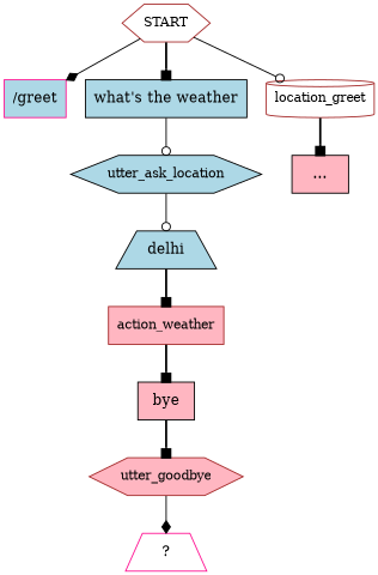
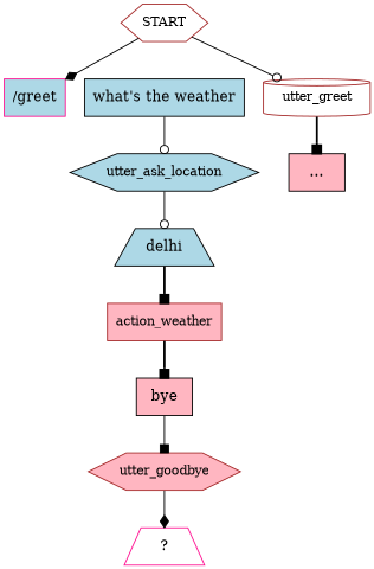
  digraph {
    node [color=black fillcolor=lightblue shape=box style=filled]
    edge [arrowhead=box style=solid]
    n1 [color=brown fillcolor=white fontsize=12 label=START shape=hexagon]
    n2 [color=deeppink label="/greet"]
    n3 [label="what's the weather"]
-   n4 [color=brown fillcolor=white fontsize=12 label=location_greet shape=cylinder]
+   n4 [color=brown fillcolor=white fontsize=12 label=utter_greet shape=cylinder]
    n5 [fontsize=12 label=utter_ask_location shape=hexagon]
    n6 [fillcolor=lightpink label="..."]
    n7 [label=delhi shape=trapezium]
    n8 [color=brown fillcolor=lightpink fontsize=12 label=action_weather]
    n9 [fillcolor=lightpink label=bye]
    n10 [color=brown fillcolor=lightpink fontsize=12 label=utter_goodbye shape=hexagon]
    n11 [color=deeppink fillcolor=white label="  ?  " shape=trapezium]
    n1 -> n2 [arrowhead=diamond]
-   n1 -> n3 [style=bold]
    n1 -> n4 [arrowhead=odot]
    n3 -> n5 [arrowhead=odot]
    n4 -> n6 [style=bold]
    n5 -> n7 [arrowhead=odot]
    n7 -> n8 [style=bold]
    n8 -> n9 [style=bold]
-   n9 -> n10 [style=bold]
+   n9 -> n10
    n10 -> n11 [arrowhead=diamond]
  }
